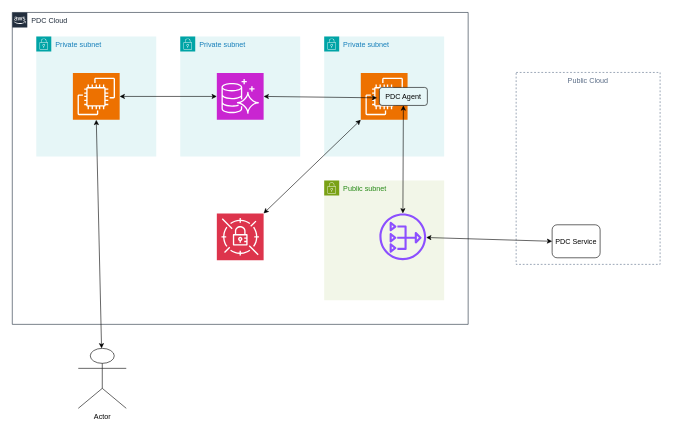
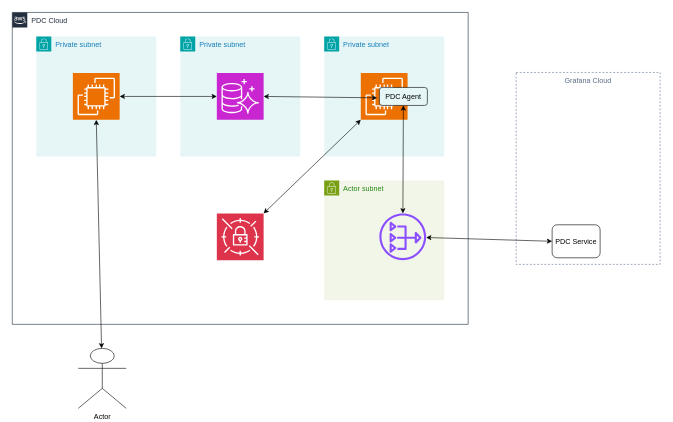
  <mxCell id="0" />
  <mxCell id="1" parent="0" />
  <mxCell id="2" value="PDC Cloud" style="points=[[0,0],[0.25,0],[0.5,0],[0.75,0],[1,0],[1,0.25],[1,0.5],[1,0.75],[1,1],[0.75,1],[0.5,1],[0.25,1],[0,1],[0,0.75],[0,0.5],[0,0.25]];outlineConnect=0;gradientColor=none;html=1;whiteSpace=wrap;fontSize=12;fontStyle=0;container=1;pointerEvents=0;collapsible=0;recursiveResize=0;shape=mxgraph.aws4.group;grIcon=mxgraph.aws4.group_aws_cloud_alt;strokeColor=#232F3E;fillColor=none;verticalAlign=top;align=left;spacingLeft=30;fontColor=#232F3E;dashed=0;" parent="1" vertex="1"><mxGeometry x="20" y="20" width="760" height="520" as="geometry" /></mxCell>
  <mxCell id="3" value="Private subnet" style="points=[[0,0],[0.25,0],[0.5,0],[0.75,0],[1,0],[1,0.25],[1,0.5],[1,0.75],[1,1],[0.75,1],[0.5,1],[0.25,1],[0,1],[0,0.75],[0,0.5],[0,0.25]];outlineConnect=0;gradientColor=none;html=1;whiteSpace=wrap;fontSize=12;fontStyle=0;container=1;pointerEvents=0;collapsible=0;recursiveResize=0;shape=mxgraph.aws4.group;grIcon=mxgraph.aws4.group_security_group;grStroke=0;strokeColor=#00A4A6;fillColor=#E6F6F7;verticalAlign=top;align=left;spacingLeft=30;fontColor=#147EBA;dashed=0;" parent="2" vertex="1"><mxGeometry x="40" y="40" width="200" height="200" as="geometry" /></mxCell>
  <mxCell id="4" value="" style="sketch=0;points=[[0,0,0],[0.25,0,0],[0.5,0,0],[0.75,0,0],[1,0,0],[0,1,0],[0.25,1,0],[0.5,1,0],[0.75,1,0],[1,1,0],[0,0.25,0],[0,0.5,0],[0,0.75,0],[1,0.25,0],[1,0.5,0],[1,0.75,0]];outlineConnect=0;fontColor=#232F3E;fillColor=#ED7100;strokeColor=#ffffff;dashed=0;verticalLabelPosition=bottom;verticalAlign=top;align=center;html=1;fontSize=12;fontStyle=0;aspect=fixed;shape=mxgraph.aws4.resourceIcon;resIcon=mxgraph.aws4.ec2;" vertex="1" parent="3"><mxGeometry x="61" y="61" width="78" height="78" as="geometry" /></mxCell>
  <mxCell id="5" value="Private subnet" style="points=[[0,0],[0.25,0],[0.5,0],[0.75,0],[1,0],[1,0.25],[1,0.5],[1,0.75],[1,1],[0.75,1],[0.5,1],[0.25,1],[0,1],[0,0.75],[0,0.5],[0,0.25]];outlineConnect=0;gradientColor=none;html=1;whiteSpace=wrap;fontSize=12;fontStyle=0;container=1;pointerEvents=0;collapsible=0;recursiveResize=0;shape=mxgraph.aws4.group;grIcon=mxgraph.aws4.group_security_group;grStroke=0;strokeColor=#00A4A6;fillColor=#E6F6F7;verticalAlign=top;align=left;spacingLeft=30;fontColor=#147EBA;dashed=0;" vertex="1" parent="2"><mxGeometry x="280" y="40" width="200" height="200" as="geometry" /></mxCell>
  <mxCell id="6" value="" style="sketch=0;points=[[0,0,0],[0.25,0,0],[0.5,0,0],[0.75,0,0],[1,0,0],[0,1,0],[0.25,1,0],[0.5,1,0],[0.75,1,0],[1,1,0],[0,0.25,0],[0,0.5,0],[0,0.75,0],[1,0.25,0],[1,0.5,0],[1,0.75,0]];outlineConnect=0;fontColor=#232F3E;fillColor=#C925D1;strokeColor=#ffffff;dashed=0;verticalLabelPosition=bottom;verticalAlign=top;align=center;html=1;fontSize=12;fontStyle=0;aspect=fixed;shape=mxgraph.aws4.resourceIcon;resIcon=mxgraph.aws4.aurora;" parent="5" vertex="1"><mxGeometry x="61" y="61" width="78" height="78" as="geometry" /></mxCell>
- <mxCell id="7" value="Public subnet" style="points=[[0,0],[0.25,0],[0.5,0],[0.75,0],[1,0],[1,0.25],[1,0.5],[1,0.75],[1,1],[0.75,1],[0.5,1],[0.25,1],[0,1],[0,0.75],[0,0.5],[0,0.25]];outlineConnect=0;gradientColor=none;html=1;whiteSpace=wrap;fontSize=12;fontStyle=0;container=1;pointerEvents=0;collapsible=0;recursiveResize=0;shape=mxgraph.aws4.group;grIcon=mxgraph.aws4.group_security_group;grStroke=0;strokeColor=#7AA116;fillColor=#F2F6E8;verticalAlign=top;align=left;spacingLeft=30;fontColor=#248814;dashed=0;" vertex="1" parent="2"><mxGeometry x="520" y="280" width="200" height="200" as="geometry" /></mxCell>
+ <mxCell id="7" value="Actor subnet" style="points=[[0,0],[0.25,0],[0.5,0],[0.75,0],[1,0],[1,0.25],[1,0.5],[1,0.75],[1,1],[0.75,1],[0.5,1],[0.25,1],[0,1],[0,0.75],[0,0.5],[0,0.25]];outlineConnect=0;gradientColor=none;html=1;whiteSpace=wrap;fontSize=12;fontStyle=0;container=1;pointerEvents=0;collapsible=0;recursiveResize=0;shape=mxgraph.aws4.group;grIcon=mxgraph.aws4.group_security_group;grStroke=0;strokeColor=#7AA116;fillColor=#F2F6E8;verticalAlign=top;align=left;spacingLeft=30;fontColor=#248814;dashed=0;" vertex="1" parent="2"><mxGeometry x="520" y="280" width="200" height="200" as="geometry" /></mxCell>
  <mxCell id="8" value="" style="sketch=0;outlineConnect=0;fontColor=#232F3E;gradientColor=none;fillColor=#8C4FFF;strokeColor=none;dashed=0;verticalLabelPosition=bottom;verticalAlign=top;align=center;html=1;fontSize=12;fontStyle=0;aspect=fixed;pointerEvents=1;shape=mxgraph.aws4.nat_gateway;" vertex="1" parent="7"><mxGeometry x="92" y="55" width="78" height="78" as="geometry" /></mxCell>
  <mxCell id="9" value="" style="sketch=0;points=[[0,0,0],[0.25,0,0],[0.5,0,0],[0.75,0,0],[1,0,0],[0,1,0],[0.25,1,0],[0.5,1,0],[0.75,1,0],[1,1,0],[0,0.25,0],[0,0.5,0],[0,0.75,0],[1,0.25,0],[1,0.5,0],[1,0.75,0]];outlineConnect=0;fontColor=#232F3E;fillColor=#DD344C;strokeColor=#ffffff;dashed=0;verticalLabelPosition=bottom;verticalAlign=top;align=center;html=1;fontSize=12;fontStyle=0;aspect=fixed;shape=mxgraph.aws4.resourceIcon;resIcon=mxgraph.aws4.secrets_manager;" parent="2" vertex="1"><mxGeometry x="341" y="335" width="78" height="78" as="geometry" /></mxCell>
  <mxCell id="10" value="Private subnet" style="points=[[0,0],[0.25,0],[0.5,0],[0.75,0],[1,0],[1,0.25],[1,0.5],[1,0.75],[1,1],[0.75,1],[0.5,1],[0.25,1],[0,1],[0,0.75],[0,0.5],[0,0.25]];outlineConnect=0;gradientColor=none;html=1;whiteSpace=wrap;fontSize=12;fontStyle=0;container=1;pointerEvents=0;collapsible=0;recursiveResize=0;shape=mxgraph.aws4.group;grIcon=mxgraph.aws4.group_security_group;grStroke=0;strokeColor=#00A4A6;fillColor=#E6F6F7;verticalAlign=top;align=left;spacingLeft=30;fontColor=#147EBA;dashed=0;" vertex="1" parent="2"><mxGeometry x="520" y="40" width="200" height="200" as="geometry" /></mxCell>
  <mxCell id="11" value="" style="sketch=0;points=[[0,0,0],[0.25,0,0],[0.5,0,0],[0.75,0,0],[1,0,0],[0,1,0],[0.25,1,0],[0.5,1,0],[0.75,1,0],[1,1,0],[0,0.25,0],[0,0.5,0],[0,0.75,0],[1,0.25,0],[1,0.5,0],[1,0.75,0]];outlineConnect=0;fontColor=#232F3E;fillColor=#ED7100;strokeColor=#ffffff;dashed=0;verticalLabelPosition=bottom;verticalAlign=top;align=center;html=1;fontSize=12;fontStyle=0;aspect=fixed;shape=mxgraph.aws4.resourceIcon;resIcon=mxgraph.aws4.ec2;" parent="10" vertex="1"><mxGeometry x="61" y="61" width="78" height="78" as="geometry" /></mxCell>
  <mxCell id="12" value="PDC Agent" style="rounded=1;whiteSpace=wrap;html=1;fillColor=#e6f6f7;" parent="10" vertex="1"><mxGeometry x="92" y="85" width="80" height="30" as="geometry" /></mxCell>
  <mxCell id="13" value="" style="endArrow=classic;startArrow=classic;html=1;rounded=0;exitX=1;exitY=0;exitDx=0;exitDy=0;exitPerimeter=0;entryX=0;entryY=1;entryDx=0;entryDy=0;entryPerimeter=0;" parent="2" source="9" target="11" edge="1"><mxGeometry width="50" height="50" relative="1" as="geometry"><mxPoint x="660" y="960" as="sourcePoint" /><mxPoint x="710" y="910" as="targetPoint" /></mxGeometry></mxCell>
  <mxCell id="14" value="" style="endArrow=classic;startArrow=classic;html=1;rounded=0;entryX=1;entryY=0.5;entryDx=0;entryDy=0;entryPerimeter=0;exitX=-0.048;exitY=0.578;exitDx=0;exitDy=0;exitPerimeter=0;" parent="2" source="12" target="6" edge="1"><mxGeometry width="50" height="50" relative="1" as="geometry"><mxPoint x="680" y="910" as="sourcePoint" /><mxPoint x="730" y="860" as="targetPoint" /></mxGeometry></mxCell>
  <mxCell id="15" value="" style="endArrow=classic;startArrow=classic;html=1;rounded=0;entryX=0.5;entryY=1;entryDx=0;entryDy=0;" edge="1" parent="2" source="8" target="12"><mxGeometry width="50" height="50" relative="1" as="geometry"><mxPoint x="429" y="384" as="sourcePoint" /><mxPoint x="630" y="189" as="targetPoint" /></mxGeometry></mxCell>
  <mxCell id="16" value="" style="endArrow=classic;startArrow=classic;html=1;rounded=0;entryX=1;entryY=0.5;entryDx=0;entryDy=0;entryPerimeter=0;" edge="1" parent="2" source="6" target="4"><mxGeometry width="50" height="50" relative="1" as="geometry"><mxPoint x="616" y="113" as="sourcePoint" /><mxPoint x="429" y="150" as="targetPoint" /></mxGeometry></mxCell>
- <mxCell id="17" value="Public Cloud" style="fillColor=none;strokeColor=#5A6C86;dashed=1;verticalAlign=top;fontStyle=0;fontColor=#5A6C86;whiteSpace=wrap;html=1;" vertex="1" parent="1"><mxGeometry x="860" y="120" width="240" height="320" as="geometry" /></mxCell>
+ <mxCell id="17" value="Grafana Cloud" style="fillColor=none;strokeColor=#5A6C86;dashed=1;verticalAlign=top;fontStyle=0;fontColor=#5A6C86;whiteSpace=wrap;html=1;" vertex="1" parent="1"><mxGeometry x="860" y="120" width="240" height="320" as="geometry" /></mxCell>
  <mxCell id="18" value="PDC Service" style="rounded=1;whiteSpace=wrap;html=1;" vertex="1" parent="1"><mxGeometry x="920" y="374" width="80" height="55" as="geometry" /></mxCell>
  <mxCell id="19" value="" style="endArrow=classic;startArrow=classic;html=1;rounded=0;entryX=0;entryY=0.5;entryDx=0;entryDy=0;" edge="1" parent="1" source="8" target="18"><mxGeometry width="50" height="50" relative="1" as="geometry"><mxPoint x="681" y="365" as="sourcePoint" /><mxPoint x="680" y="150" as="targetPoint" /></mxGeometry></mxCell>
  <mxCell id="20" value="" style="endArrow=classic;startArrow=classic;html=1;rounded=0;entryX=0.5;entryY=1;entryDx=0;entryDy=0;entryPerimeter=0;" edge="1" parent="1" source="21" target="4"><mxGeometry width="50" height="50" relative="1" as="geometry"><mxPoint x="160" y="570" as="sourcePoint" /><mxPoint x="209" y="170" as="targetPoint" /></mxGeometry></mxCell>
  <mxCell id="21" value="Actor" style="shape=umlActor;verticalLabelPosition=bottom;verticalAlign=top;html=1;outlineConnect=0;" vertex="1" parent="1"><mxGeometry x="130" y="580" width="80" height="100" as="geometry" /></mxCell>
